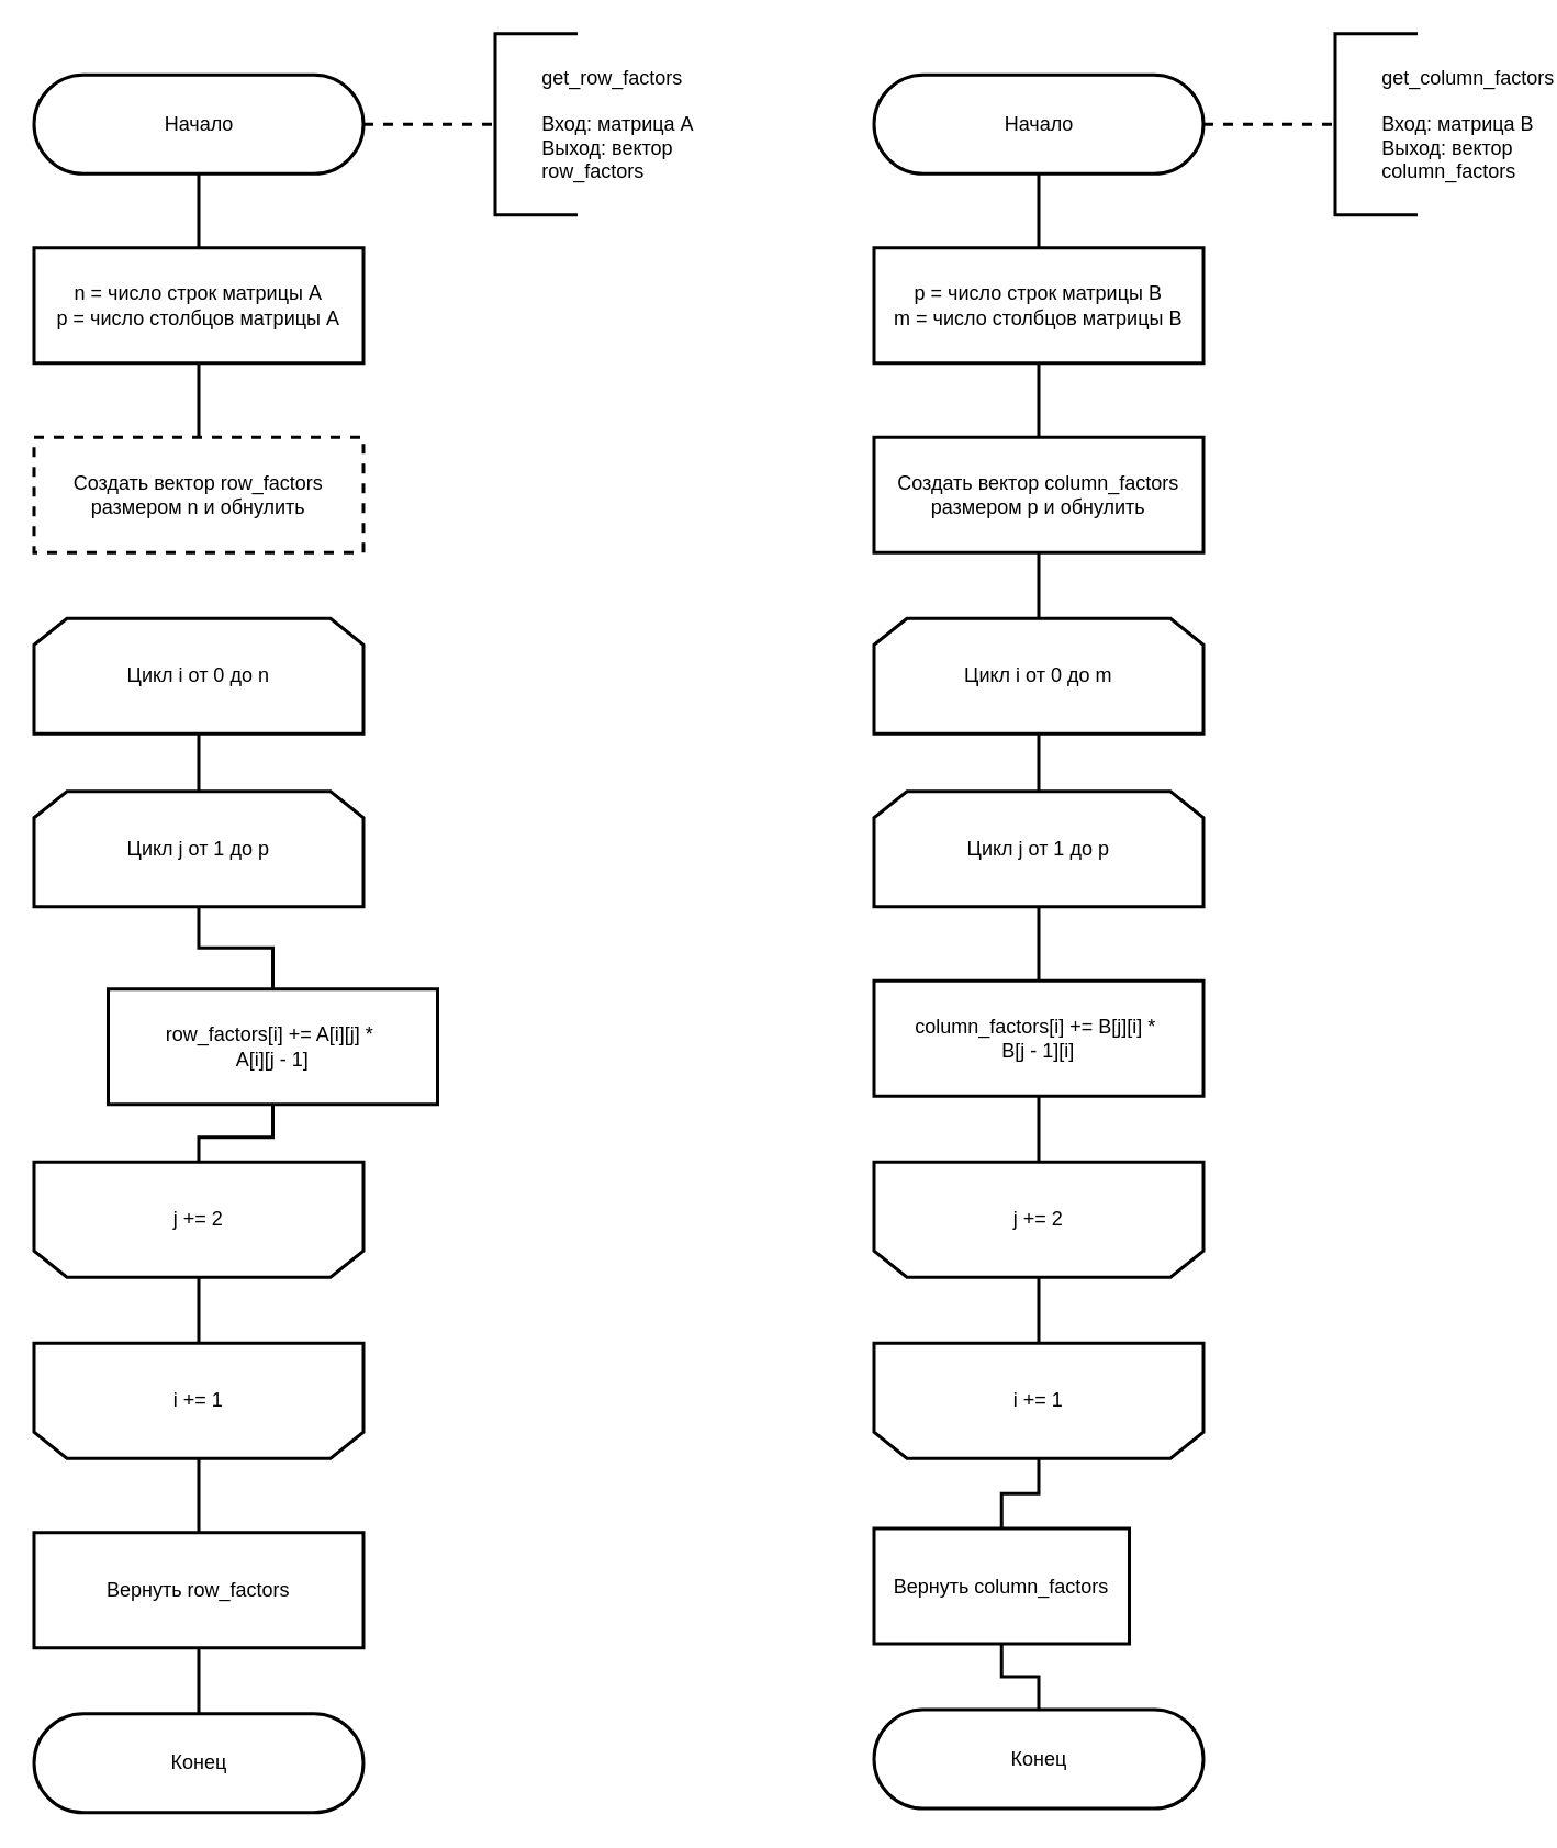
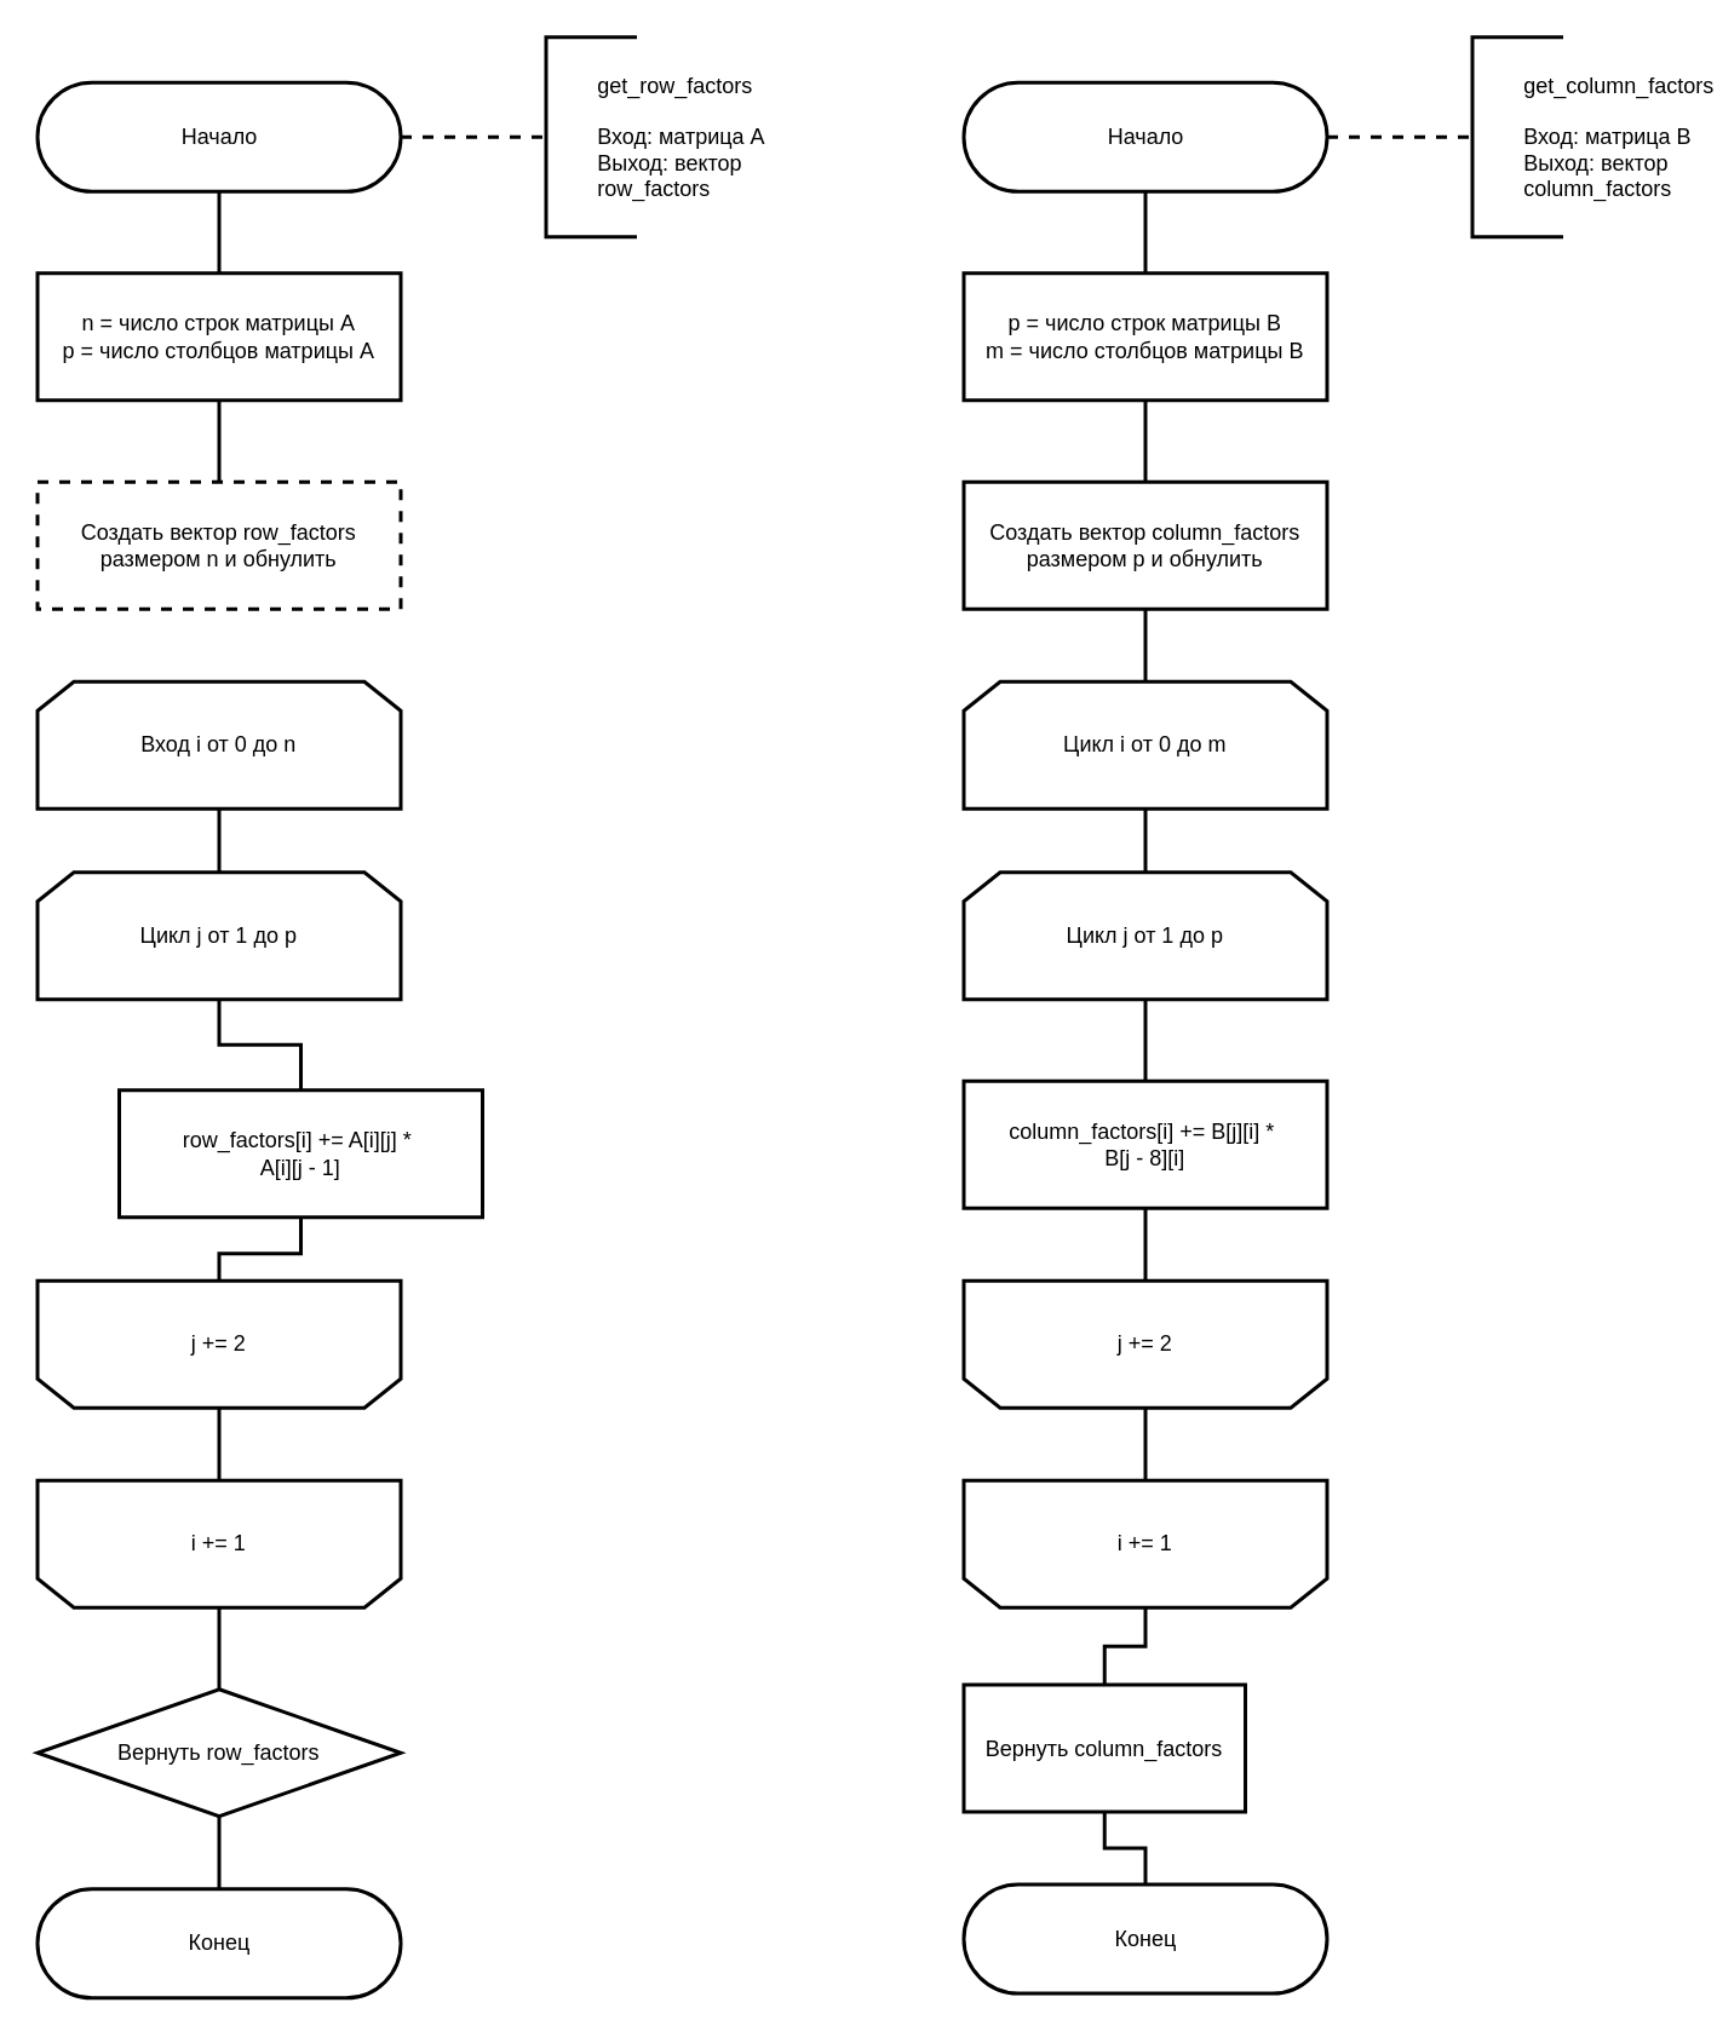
  <mxCell id="0" />
  <mxCell id="1" parent="0" />
  <mxCell id="2" style="edgeStyle=orthogonalEdgeStyle;rounded=0;orthogonalLoop=1;jettySize=auto;html=1;exitX=0.5;exitY=1;exitDx=0;exitDy=0;entryX=0.5;entryY=0;entryDx=0;entryDy=0;endArrow=none;endFill=0;strokeWidth=2;" edge="1" parent="1" source="7" target="4"><mxGeometry relative="1" as="geometry"><mxPoint x="120" y="450" as="sourcePoint" /></mxGeometry></mxCell>
  <mxCell id="3" style="edgeStyle=orthogonalEdgeStyle;rounded=0;orthogonalLoop=1;jettySize=auto;html=1;exitX=0.5;exitY=1;exitDx=0;exitDy=0;entryX=0.5;entryY=0;entryDx=0;entryDy=0;endArrow=none;endFill=0;strokeWidth=2;" edge="1" parent="1" source="4" target="11"><mxGeometry relative="1" as="geometry" /></mxCell>
  <mxCell id="4" value="Цикл j от 1 до p" style="shape=loopLimit;whiteSpace=wrap;html=1;strokeWidth=2;" vertex="1" parent="1"><mxGeometry x="20" y="480" width="200" height="70" as="geometry" /></mxCell>
  <mxCell id="5" style="edgeStyle=orthogonalEdgeStyle;rounded=0;orthogonalLoop=1;jettySize=auto;html=1;exitX=0.5;exitY=0;exitDx=0;exitDy=0;entryX=0.5;entryY=1;entryDx=0;entryDy=0;endArrow=none;endFill=0;strokeWidth=2;" edge="1" parent="1" source="6" target="9"><mxGeometry relative="1" as="geometry" /></mxCell>
  <mxCell id="6" value="j += 2" style="shape=loopLimit;whiteSpace=wrap;html=1;strokeWidth=2;direction=west;" vertex="1" parent="1"><mxGeometry x="20" y="705" width="200" height="70" as="geometry" /></mxCell>
- <mxCell id="7" value="Цикл i от 0 до n" style="shape=loopLimit;whiteSpace=wrap;html=1;strokeWidth=2;" vertex="1" parent="1"><mxGeometry x="20" y="375" width="200" height="70" as="geometry" /></mxCell>
+ <mxCell id="7" value="Вход i от 0 до n" style="shape=loopLimit;whiteSpace=wrap;html=1;strokeWidth=2;" vertex="1" parent="1"><mxGeometry x="20" y="375" width="200" height="70" as="geometry" /></mxCell>
  <mxCell id="8" style="edgeStyle=orthogonalEdgeStyle;rounded=0;orthogonalLoop=1;jettySize=auto;html=1;exitX=0.5;exitY=0;exitDx=0;exitDy=0;entryX=0.5;entryY=0;entryDx=0;entryDy=0;endArrow=none;endFill=0;strokeWidth=2;" edge="1" parent="1" source="9" target="20"><mxGeometry relative="1" as="geometry" /></mxCell>
  <mxCell id="9" value="i += 1" style="shape=loopLimit;whiteSpace=wrap;html=1;strokeWidth=2;direction=west;" vertex="1" parent="1"><mxGeometry x="20" y="815" width="200" height="70" as="geometry" /></mxCell>
  <mxCell id="10" style="edgeStyle=orthogonalEdgeStyle;rounded=0;orthogonalLoop=1;jettySize=auto;html=1;exitX=0.5;exitY=1;exitDx=0;exitDy=0;entryX=0.5;entryY=1;entryDx=0;entryDy=0;endArrow=none;endFill=0;strokeWidth=2;" edge="1" parent="1" source="11" target="6"><mxGeometry relative="1" as="geometry" /></mxCell>
  <mxCell id="11" value="&lt;font style=&quot;font-size: 12px&quot;&gt;row_factors[i] += A[i][j] *&amp;nbsp;&lt;br&gt;A[i][j - 1]&lt;br&gt;&lt;/font&gt;" style="rounded=0;whiteSpace=wrap;html=1;strokeWidth=2;" vertex="1" parent="1"><mxGeometry x="65" y="600" width="200" height="70" as="geometry" /></mxCell>
  <mxCell id="12" style="edgeStyle=orthogonalEdgeStyle;rounded=0;orthogonalLoop=1;jettySize=auto;html=1;entryX=0;entryY=0.5;entryDx=0;entryDy=0;entryPerimeter=0;endArrow=none;endFill=0;strokeWidth=2;dashed=1;exitX=1;exitY=0.5;exitDx=0;exitDy=0;exitPerimeter=0;" edge="1" parent="1" source="14" target="15"><mxGeometry relative="1" as="geometry"><mxPoint x="270" y="145" as="sourcePoint" /><Array as="points"><mxPoint x="240" y="75" /><mxPoint x="240" y="75" /></Array></mxGeometry></mxCell>
  <mxCell id="13" style="edgeStyle=orthogonalEdgeStyle;rounded=0;orthogonalLoop=1;jettySize=auto;html=1;exitX=0.5;exitY=0.5;exitDx=0;exitDy=30;exitPerimeter=0;entryX=0.5;entryY=0;entryDx=0;entryDy=0;endArrow=none;endFill=0;strokeWidth=2;" edge="1" parent="1" source="14" target="17"><mxGeometry relative="1" as="geometry" /></mxCell>
  <mxCell id="14" value="&lt;font style=&quot;font-size: 12px&quot;&gt;Начало&lt;/font&gt;" style="html=1;dashed=0;whitespace=wrap;shape=mxgraph.dfd.start;strokeWidth=2;" vertex="1" parent="1"><mxGeometry x="20" y="45" width="200" height="60" as="geometry" /></mxCell>
  <mxCell id="15" value="&lt;div&gt;&lt;span style=&quot;white-space: pre&quot;&gt;&#09;&lt;/span&gt;get_row_factors&lt;/div&gt;&lt;div&gt;&lt;span&gt;&lt;br&gt;&lt;/span&gt;&lt;/div&gt;&lt;span style=&quot;white-space: pre&quot;&gt;&#09;&lt;/span&gt;Вход: матрица A&lt;br&gt;&lt;span style=&quot;white-space: pre&quot;&gt;&#09;&lt;/span&gt;Выход: вектор&lt;br&gt;&lt;span style=&quot;white-space: pre&quot;&gt;&#09;&lt;/span&gt;row_factors" style="strokeWidth=2;html=1;shape=mxgraph.flowchart.annotation_1;align=left;pointerEvents=1;" vertex="1" parent="1"><mxGeometry x="300" y="20" width="50" height="110" as="geometry" /></mxCell>
  <mxCell id="16" style="edgeStyle=orthogonalEdgeStyle;rounded=0;orthogonalLoop=1;jettySize=auto;html=1;exitX=0.5;exitY=1;exitDx=0;exitDy=0;entryX=0.5;entryY=0;entryDx=0;entryDy=0;endArrow=none;endFill=0;strokeWidth=2;" edge="1" parent="1" source="17" target="21"><mxGeometry relative="1" as="geometry" /></mxCell>
  <mxCell id="17" value="&lt;font&gt;n = число строк матрицы A&lt;br&gt;p = число столбцов матрицы A&lt;br&gt;&lt;/font&gt;" style="rounded=0;whiteSpace=wrap;html=1;strokeWidth=2;" vertex="1" parent="1"><mxGeometry x="20" y="150" width="200" height="70" as="geometry" /></mxCell>
  <mxCell id="18" value="&lt;font style=&quot;font-size: 12px&quot;&gt;Конец&lt;/font&gt;" style="html=1;dashed=0;whitespace=wrap;shape=mxgraph.dfd.start;strokeWidth=2;" vertex="1" parent="1"><mxGeometry x="20" y="1040" width="200" height="60" as="geometry" /></mxCell>
  <mxCell id="19" style="edgeStyle=orthogonalEdgeStyle;rounded=0;orthogonalLoop=1;jettySize=auto;html=1;exitX=0.5;exitY=1;exitDx=0;exitDy=0;entryX=0.5;entryY=0.5;entryDx=0;entryDy=-30;entryPerimeter=0;endArrow=none;endFill=0;strokeWidth=2;" edge="1" parent="1" source="20" target="18"><mxGeometry relative="1" as="geometry" /></mxCell>
- <mxCell id="20" value="&lt;font style=&quot;font-size: 12px&quot;&gt;Вернуть row_factors&lt;br&gt;&lt;/font&gt;" style="rounded=0;whiteSpace=wrap;html=1;strokeWidth=2;" vertex="1" parent="1"><mxGeometry x="20" y="930" width="200" height="70" as="geometry" /></mxCell>
+ <mxCell id="20" value="&lt;font style=&quot;font-size: 12px&quot;&gt;Вернуть row_factors&lt;br&gt;&lt;/font&gt;" style="rhombus;whiteSpace=wrap;html=1;strokeWidth=2;" vertex="1" parent="1"><mxGeometry x="20" y="930" width="200" height="70" as="geometry" /></mxCell>
  <mxCell id="21" value="&lt;font&gt;Создать вектор row_factors размером n и обнулить&lt;br&gt;&lt;/font&gt;" style="rounded=0;whiteSpace=wrap;html=1;strokeWidth=2;dashed=1;" vertex="1" parent="1"><mxGeometry x="20" y="265" width="200" height="70" as="geometry" /></mxCell>
  <mxCell id="22" style="edgeStyle=orthogonalEdgeStyle;rounded=0;orthogonalLoop=1;jettySize=auto;html=1;exitX=0.5;exitY=1;exitDx=0;exitDy=0;entryX=0.5;entryY=0;entryDx=0;entryDy=0;endArrow=none;endFill=0;strokeWidth=2;" edge="1" parent="1" source="27" target="24"><mxGeometry relative="1" as="geometry"><mxPoint x="630" y="450" as="sourcePoint" /></mxGeometry></mxCell>
  <mxCell id="23" style="edgeStyle=orthogonalEdgeStyle;rounded=0;orthogonalLoop=1;jettySize=auto;html=1;exitX=0.5;exitY=1;exitDx=0;exitDy=0;entryX=0.5;entryY=0;entryDx=0;entryDy=0;endArrow=none;endFill=0;strokeWidth=2;" edge="1" parent="1" source="24" target="31"><mxGeometry relative="1" as="geometry" /></mxCell>
  <mxCell id="24" value="Цикл j от 1 до p" style="shape=loopLimit;whiteSpace=wrap;html=1;strokeWidth=2;" vertex="1" parent="1"><mxGeometry x="530" y="480" width="200" height="70" as="geometry" /></mxCell>
  <mxCell id="25" style="edgeStyle=orthogonalEdgeStyle;rounded=0;orthogonalLoop=1;jettySize=auto;html=1;exitX=0.5;exitY=0;exitDx=0;exitDy=0;entryX=0.5;entryY=1;entryDx=0;entryDy=0;endArrow=none;endFill=0;strokeWidth=2;" edge="1" parent="1" source="26" target="29"><mxGeometry relative="1" as="geometry" /></mxCell>
  <mxCell id="26" value="j += 2" style="shape=loopLimit;whiteSpace=wrap;html=1;strokeWidth=2;direction=west;" vertex="1" parent="1"><mxGeometry x="530" y="705" width="200" height="70" as="geometry" /></mxCell>
  <mxCell id="27" value="Цикл i от 0 до m" style="shape=loopLimit;whiteSpace=wrap;html=1;strokeWidth=2;" vertex="1" parent="1"><mxGeometry x="530" y="375" width="200" height="70" as="geometry" /></mxCell>
  <mxCell id="28" style="edgeStyle=orthogonalEdgeStyle;rounded=0;orthogonalLoop=1;jettySize=auto;html=1;exitX=0.5;exitY=0;exitDx=0;exitDy=0;entryX=0.5;entryY=0;entryDx=0;entryDy=0;endArrow=none;endFill=0;strokeWidth=2;" edge="1" parent="1" source="29" target="42"><mxGeometry relative="1" as="geometry" /></mxCell>
  <mxCell id="29" value="i += 1" style="shape=loopLimit;whiteSpace=wrap;html=1;strokeWidth=2;direction=west;" vertex="1" parent="1"><mxGeometry x="530" y="815" width="200" height="70" as="geometry" /></mxCell>
  <mxCell id="30" style="edgeStyle=orthogonalEdgeStyle;rounded=0;orthogonalLoop=1;jettySize=auto;html=1;exitX=0.5;exitY=1;exitDx=0;exitDy=0;entryX=0.5;entryY=1;entryDx=0;entryDy=0;endArrow=none;endFill=0;strokeWidth=2;" edge="1" parent="1" source="31" target="26"><mxGeometry relative="1" as="geometry" /></mxCell>
- <mxCell id="31" value="&lt;font style=&quot;font-size: 12px&quot;&gt;column_factors[i] += B[j][i] *&amp;nbsp;&lt;br&gt;B[j - 1][i]&lt;br&gt;&lt;/font&gt;" style="rounded=0;whiteSpace=wrap;html=1;strokeWidth=2;" vertex="1" parent="1"><mxGeometry x="530" y="595" width="200" height="70" as="geometry" /></mxCell>
+ <mxCell id="31" value="&lt;font style=&quot;font-size: 12px&quot;&gt;column_factors[i] += B[j][i] *&amp;nbsp;&lt;br&gt;B[j - 8][i]&lt;br&gt;&lt;/font&gt;" style="rounded=0;whiteSpace=wrap;html=1;strokeWidth=2;" vertex="1" parent="1"><mxGeometry x="530" y="595" width="200" height="70" as="geometry" /></mxCell>
  <mxCell id="32" style="edgeStyle=orthogonalEdgeStyle;rounded=0;orthogonalLoop=1;jettySize=auto;html=1;entryX=0;entryY=0.5;entryDx=0;entryDy=0;entryPerimeter=0;endArrow=none;endFill=0;strokeWidth=2;dashed=1;exitX=1;exitY=0.5;exitDx=0;exitDy=0;exitPerimeter=0;" edge="1" parent="1" source="34" target="35"><mxGeometry relative="1" as="geometry"><mxPoint x="780" y="145" as="sourcePoint" /><Array as="points"><mxPoint x="750" y="75" /><mxPoint x="750" y="75" /></Array></mxGeometry></mxCell>
  <mxCell id="33" style="edgeStyle=orthogonalEdgeStyle;rounded=0;orthogonalLoop=1;jettySize=auto;html=1;exitX=0.5;exitY=0.5;exitDx=0;exitDy=30;exitPerimeter=0;entryX=0.5;entryY=0;entryDx=0;entryDy=0;endArrow=none;endFill=0;strokeWidth=2;" edge="1" parent="1" source="34" target="37"><mxGeometry relative="1" as="geometry" /></mxCell>
  <mxCell id="34" value="&lt;font style=&quot;font-size: 12px&quot;&gt;Начало&lt;/font&gt;" style="html=1;dashed=0;whitespace=wrap;shape=mxgraph.dfd.start;strokeWidth=2;" vertex="1" parent="1"><mxGeometry x="530" y="45" width="200" height="60" as="geometry" /></mxCell>
  <mxCell id="35" value="&lt;div&gt;&lt;span style=&quot;white-space: pre&quot;&gt;&#09;&lt;/span&gt;get_column_factors&lt;/div&gt;&lt;div&gt;&lt;span&gt;&lt;br&gt;&lt;/span&gt;&lt;/div&gt;&lt;span style=&quot;white-space: pre&quot;&gt;&#09;&lt;/span&gt;Вход: матрица B&lt;br&gt;&lt;span style=&quot;white-space: pre&quot;&gt;&#09;&lt;/span&gt;Выход: вектор&lt;br&gt;&lt;span style=&quot;white-space: pre&quot;&gt;&#09;&lt;/span&gt;column_factors" style="strokeWidth=2;html=1;shape=mxgraph.flowchart.annotation_1;align=left;pointerEvents=1;" vertex="1" parent="1"><mxGeometry x="810" y="20" width="50" height="110" as="geometry" /></mxCell>
  <mxCell id="36" style="edgeStyle=orthogonalEdgeStyle;rounded=0;orthogonalLoop=1;jettySize=auto;html=1;exitX=0.5;exitY=1;exitDx=0;exitDy=0;entryX=0.5;entryY=0;entryDx=0;entryDy=0;endArrow=none;endFill=0;strokeWidth=2;" edge="1" parent="1" source="37" target="39"><mxGeometry relative="1" as="geometry" /></mxCell>
  <mxCell id="37" value="&lt;font&gt;p = число строк матрицы B&lt;br&gt;m = число столбцов матрицы B&lt;br&gt;&lt;/font&gt;" style="rounded=0;whiteSpace=wrap;html=1;strokeWidth=2;" vertex="1" parent="1"><mxGeometry x="530" y="150" width="200" height="70" as="geometry" /></mxCell>
  <mxCell id="38" style="edgeStyle=orthogonalEdgeStyle;rounded=0;orthogonalLoop=1;jettySize=auto;html=1;exitX=0.5;exitY=1;exitDx=0;exitDy=0;entryX=0.5;entryY=0;entryDx=0;entryDy=0;endArrow=none;endFill=0;strokeWidth=2;" edge="1" parent="1" source="39" target="27"><mxGeometry relative="1" as="geometry" /></mxCell>
  <mxCell id="39" value="&lt;font&gt;Создать вектор column_factors размером p и обнулить&lt;br&gt;&lt;/font&gt;" style="rounded=0;whiteSpace=wrap;html=1;strokeWidth=2;" vertex="1" parent="1"><mxGeometry x="530" y="265" width="200" height="70" as="geometry" /></mxCell>
  <mxCell id="40" value="&lt;font style=&quot;font-size: 12px&quot;&gt;Конец&lt;/font&gt;" style="html=1;dashed=0;whitespace=wrap;shape=mxgraph.dfd.start;strokeWidth=2;" vertex="1" parent="1"><mxGeometry x="530" y="1037.5" width="200" height="60" as="geometry" /></mxCell>
  <mxCell id="41" style="edgeStyle=orthogonalEdgeStyle;rounded=0;orthogonalLoop=1;jettySize=auto;html=1;exitX=0.5;exitY=1;exitDx=0;exitDy=0;entryX=0.5;entryY=0.5;entryDx=0;entryDy=-30;entryPerimeter=0;endArrow=none;endFill=0;strokeWidth=2;" edge="1" parent="1" source="42" target="40"><mxGeometry relative="1" as="geometry" /></mxCell>
  <mxCell id="42" value="&lt;font style=&quot;font-size: 12px&quot;&gt;Вернуть column_factors&lt;br&gt;&lt;/font&gt;" style="rounded=0;whiteSpace=wrap;html=1;strokeWidth=2;" vertex="1" parent="1"><mxGeometry x="530" y="927.5" width="155" height="70" as="geometry" /></mxCell>
